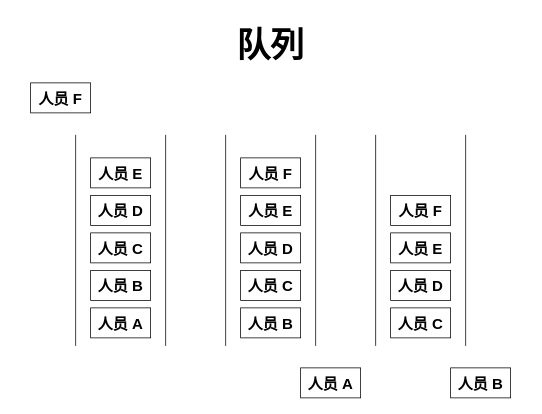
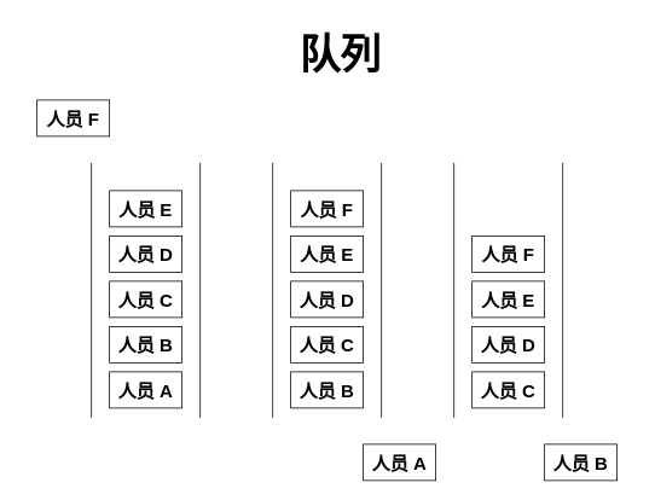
  <mxCell id="0" />
  <mxCell id="1" parent="0" />
  <mxCell id="2" value="" style="shape=partialRectangle;whiteSpace=wrap;html=1;top=0;bottom=0;fillColor=none;fontStyle=1;fontSize=20;" vertex="1" parent="1"><mxGeometry x="100" y="180" width="120" height="280" as="geometry" /></mxCell>
  <mxCell id="3" value="人员 F" style="rounded=0;whiteSpace=wrap;html=1;fontStyle=1;fontSize=20;" vertex="1" parent="1"><mxGeometry x="40" y="110" width="80" height="40" as="geometry" /></mxCell>
  <mxCell id="4" value="人员 E" style="rounded=0;whiteSpace=wrap;html=1;fontStyle=1;fontSize=20;" vertex="1" parent="1"><mxGeometry x="120" y="210" width="80" height="40" as="geometry" /></mxCell>
  <mxCell id="5" value="人员 D" style="rounded=0;whiteSpace=wrap;html=1;fontStyle=1;fontSize=20;" vertex="1" parent="1"><mxGeometry x="120" y="260" width="80" height="40" as="geometry" /></mxCell>
  <mxCell id="6" value="人员 C" style="rounded=0;whiteSpace=wrap;html=1;fontStyle=1;fontSize=20;" vertex="1" parent="1"><mxGeometry x="120" y="310" width="80" height="40" as="geometry" /></mxCell>
  <mxCell id="7" value="人员 B" style="rounded=0;whiteSpace=wrap;html=1;fontStyle=1;fontSize=20;" vertex="1" parent="1"><mxGeometry x="120" y="360" width="80" height="40" as="geometry" /></mxCell>
  <mxCell id="8" value="人员 A" style="rounded=0;whiteSpace=wrap;html=1;fontStyle=1;fontSize=20;" vertex="1" parent="1"><mxGeometry x="120" y="410" width="80" height="40" as="geometry" /></mxCell>
  <mxCell id="9" value="" style="shape=partialRectangle;whiteSpace=wrap;html=1;top=0;bottom=0;fillColor=none;fontStyle=1;fontSize=20;" vertex="1" parent="1"><mxGeometry x="300" y="180" width="120" height="280" as="geometry" /></mxCell>
  <mxCell id="10" value="人员 F" style="rounded=0;whiteSpace=wrap;html=1;fontStyle=1;fontSize=20;" vertex="1" parent="1"><mxGeometry x="320" y="210" width="80" height="40" as="geometry" /></mxCell>
  <mxCell id="11" value="人员 E" style="rounded=0;whiteSpace=wrap;html=1;fontStyle=1;fontSize=20;" vertex="1" parent="1"><mxGeometry x="320" y="260" width="80" height="40" as="geometry" /></mxCell>
  <mxCell id="12" value="人员 D" style="rounded=0;whiteSpace=wrap;html=1;fontStyle=1;fontSize=20;" vertex="1" parent="1"><mxGeometry x="320" y="310" width="80" height="40" as="geometry" /></mxCell>
  <mxCell id="13" value="人员 C" style="rounded=0;whiteSpace=wrap;html=1;fontStyle=1;fontSize=20;" vertex="1" parent="1"><mxGeometry x="320" y="360" width="80" height="40" as="geometry" /></mxCell>
  <mxCell id="14" value="人员 B" style="rounded=0;whiteSpace=wrap;html=1;fontStyle=1;fontSize=20;" vertex="1" parent="1"><mxGeometry x="320" y="410" width="80" height="40" as="geometry" /></mxCell>
  <mxCell id="15" value="人员 A" style="rounded=0;whiteSpace=wrap;html=1;fontStyle=1;fontSize=20;" vertex="1" parent="1"><mxGeometry x="400" y="490" width="80" height="40" as="geometry" /></mxCell>
  <mxCell id="16" value="" style="shape=partialRectangle;whiteSpace=wrap;html=1;top=0;bottom=0;fillColor=none;fontStyle=1;fontSize=20;" vertex="1" parent="1"><mxGeometry x="500" y="180" width="120" height="280" as="geometry" /></mxCell>
  <mxCell id="17" value="人员 F" style="rounded=0;whiteSpace=wrap;html=1;fontStyle=1;fontSize=20;" vertex="1" parent="1"><mxGeometry x="520" y="260" width="80" height="40" as="geometry" /></mxCell>
  <mxCell id="18" value="人员 E" style="rounded=0;whiteSpace=wrap;html=1;fontStyle=1;fontSize=20;" vertex="1" parent="1"><mxGeometry x="520" y="310" width="80" height="40" as="geometry" /></mxCell>
  <mxCell id="19" value="人员 D" style="rounded=0;whiteSpace=wrap;html=1;fontStyle=1;fontSize=20;" vertex="1" parent="1"><mxGeometry x="520" y="360" width="80" height="40" as="geometry" /></mxCell>
  <mxCell id="20" value="人员 C" style="rounded=0;whiteSpace=wrap;html=1;fontStyle=1;fontSize=20;" vertex="1" parent="1"><mxGeometry x="520" y="410" width="80" height="40" as="geometry" /></mxCell>
  <mxCell id="21" value="人员 B" style="rounded=0;whiteSpace=wrap;html=1;fontStyle=1;fontSize=20;" vertex="1" parent="1"><mxGeometry x="600" y="490" width="80" height="40" as="geometry" /></mxCell>
- <mxCell id="22" value="队列" style="text;html=1;strokeColor=none;fillColor=none;align=center;verticalAlign=middle;whiteSpace=wrap;rounded=0;fontSize=45;fontStyle=1" vertex="1" parent="1"><mxGeometry x="20" y="20" width="680" height="80" as="geometry" /></mxCell>
+ <mxCell id="22" value="队列" style="text;html=1;strokeColor=none;fillColor=none;align=center;verticalAlign=middle;whiteSpace=wrap;rounded=0;fontSize=45;fontStyle=1" vertex="1" parent="1"><mxGeometry x="35" y="20" width="680" height="80" as="geometry" /></mxCell>
